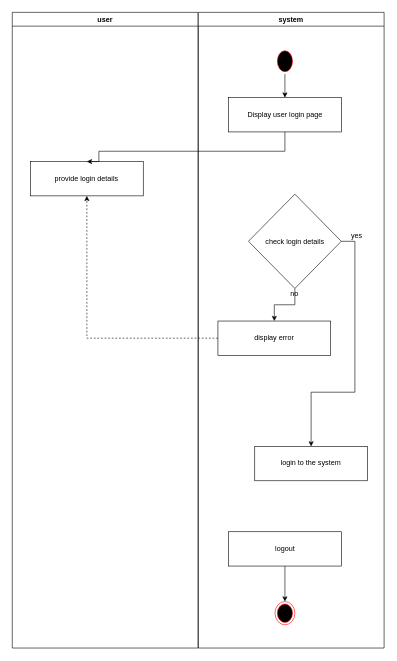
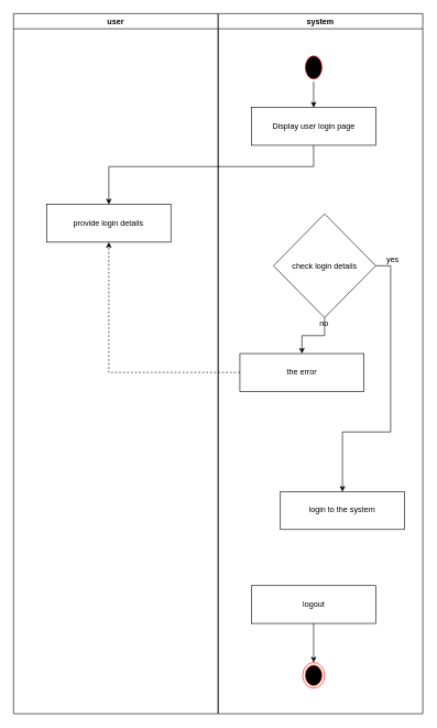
  <mxCell id="0" />
  <mxCell id="1" parent="0" />
  <mxCell id="2" value="" style="group" vertex="1" connectable="0" parent="1"><mxGeometry x="20" y="20" width="620" height="1060" as="geometry" /></mxCell>
  <mxCell id="3" value="user" style="swimlane;whiteSpace=wrap" vertex="1" parent="2"><mxGeometry width="309.723" height="1060.0" as="geometry" /></mxCell>
- <mxCell id="4" value="provide login details" style="rounded=0;whiteSpace=wrap;html=1;" vertex="1" parent="3"><mxGeometry x="30.33" y="248.817" width="188.046" height="57.191" as="geometry" /></mxCell>
+ <mxCell id="4" value="provide login details" style="rounded=0;whiteSpace=wrap;html=1;" vertex="1" parent="3"><mxGeometry x="50.33" y="288.817" width="188.046" height="57.191" as="geometry" /></mxCell>
  <mxCell id="5" value="system" style="swimlane;whiteSpace=wrap" vertex="1" parent="2"><mxGeometry x="310.277" width="309.723" height="1060.0" as="geometry" /></mxCell>
  <mxCell id="6" style="edgeStyle=orthogonalEdgeStyle;rounded=0;orthogonalLoop=1;jettySize=auto;html=1;entryX=0.5;entryY=0;entryDx=0;entryDy=0;" edge="1" parent="5" source="7" target="8"><mxGeometry relative="1" as="geometry" /></mxCell>
  <mxCell id="7" value="" style="ellipse;shape=startState;fillColor=#000000;strokeColor=#ff0000;" vertex="1" parent="5"><mxGeometry x="127.761" y="60.051" width="33.185" height="42.894" as="geometry" /></mxCell>
  <mxCell id="8" value="Display user login page" style="rounded=0;whiteSpace=wrap;html=1;" vertex="1" parent="5"><mxGeometry x="50.33" y="142.194" width="188.046" height="57.191" as="geometry" /></mxCell>
  <mxCell id="9" style="edgeStyle=orthogonalEdgeStyle;rounded=0;orthogonalLoop=1;jettySize=auto;html=1;exitX=1;exitY=0.5;exitDx=0;exitDy=0;" edge="1" parent="5" source="11" target="12"><mxGeometry relative="1" as="geometry"><Array as="points"><mxPoint x="261.053" y="381.341" /><mxPoint x="261.053" y="633.415" /><mxPoint x="188.046" y="633.415" /></Array></mxGeometry></mxCell>
  <mxCell id="10" style="edgeStyle=orthogonalEdgeStyle;rounded=0;orthogonalLoop=1;jettySize=auto;html=1;exitX=0.5;exitY=1;exitDx=0;exitDy=0;entryX=0.5;entryY=0;entryDx=0;entryDy=0;" edge="1" parent="5" source="11" target="14"><mxGeometry relative="1" as="geometry" /></mxCell>
  <mxCell id="11" value="check login details" style="rhombus;whiteSpace=wrap;html=1;" vertex="1" parent="5"><mxGeometry x="83.515" y="303.115" width="154.862" height="157.276" as="geometry" /></mxCell>
  <mxCell id="12" value="login to the system" style="rounded=0;whiteSpace=wrap;html=1;" vertex="1" parent="5"><mxGeometry x="94.023" y="723.904" width="188.046" height="57.191" as="geometry" /></mxCell>
  <mxCell id="13" value="yes" style="text;html=1;align=center;verticalAlign=middle;resizable=0;points=[];autosize=1;" vertex="1" parent="5"><mxGeometry x="248.885" y="362.497" width="30" height="20" as="geometry" /></mxCell>
- <mxCell id="14" value="display error" style="rounded=0;whiteSpace=wrap;html=1;" vertex="1" parent="5"><mxGeometry x="32.632" y="514.723" width="188.046" height="57.191" as="geometry" /></mxCell>
+ <mxCell id="14" value="the error" style="rounded=0;whiteSpace=wrap;html=1;" vertex="1" parent="5"><mxGeometry x="32.632" y="514.723" width="188.046" height="57.191" as="geometry" /></mxCell>
  <mxCell id="15" value="no" style="text;html=1;align=center;verticalAlign=middle;resizable=0;points=[];autosize=1;" vertex="1" parent="5"><mxGeometry x="144.353" y="460.391" width="30" height="20" as="geometry" /></mxCell>
  <mxCell id="16" style="edgeStyle=orthogonalEdgeStyle;rounded=0;orthogonalLoop=1;jettySize=auto;html=1;entryX=0.5;entryY=0;entryDx=0;entryDy=0;" edge="1" parent="5" source="17" target="18"><mxGeometry relative="1" as="geometry" /></mxCell>
  <mxCell id="17" value="logout" style="rounded=0;whiteSpace=wrap;html=1;" vertex="1" parent="5"><mxGeometry x="50.33" y="866.092" width="188.046" height="57.191" as="geometry" /></mxCell>
  <mxCell id="18" value="" style="ellipse;html=1;shape=endState;fillColor=#000000;strokeColor=#ff0000;" vertex="1" parent="5"><mxGeometry x="127.761" y="982.439" width="33.185" height="38.78" as="geometry" /></mxCell>
  <mxCell id="19" style="edgeStyle=orthogonalEdgeStyle;rounded=0;orthogonalLoop=1;jettySize=auto;html=1;entryX=0.5;entryY=0;entryDx=0;entryDy=0;" edge="1" parent="2" source="8" target="4"><mxGeometry relative="1" as="geometry"><Array as="points"><mxPoint x="455.183" y="231.625" /><mxPoint x="144.353" y="231.625" /></Array></mxGeometry></mxCell>
  <mxCell id="20" style="edgeStyle=orthogonalEdgeStyle;rounded=0;orthogonalLoop=1;jettySize=auto;html=1;entryX=0.5;entryY=1;entryDx=0;entryDy=0;dashed=1;" edge="1" parent="2" source="14" target="4"><mxGeometry relative="1" as="geometry" /></mxCell>
